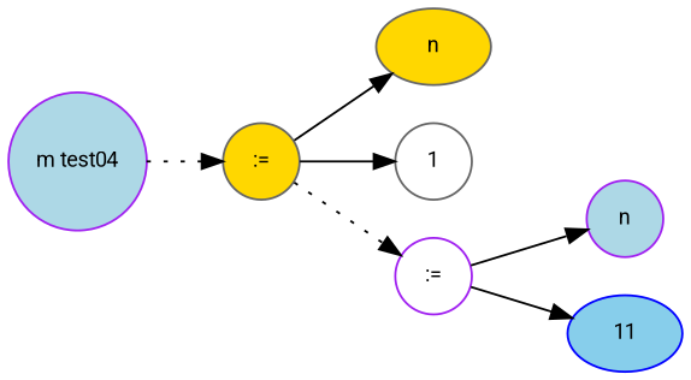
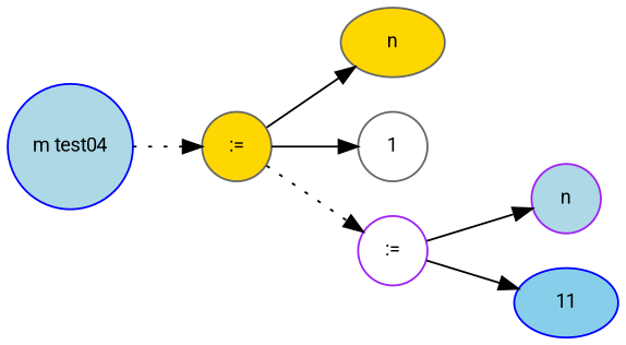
  digraph {
    fontname=Roboto
    fontsize=10
    rankdir=LR
    node [fontname=Roboto fontsize=10 shape=circle style=filled fillcolor=lightblue color=gray40]
    edge [fontname=Roboto fontsize=10]
-   n1 [label="m test04" color=purple]
+   n1 [label="m test04" color=blue]
    n2 [label=":=" fillcolor=gold]
    n3 [label=n shape=ellipse fillcolor=gold]
    n4 [label=1 fillcolor=white]
    n5 [label=":=" fillcolor=white color=purple]
    n6 [label=n color=purple]
    n7 [label=11 shape=ellipse fillcolor=skyblue color=blue]
    n1 -> n2 [style=dotted]
    n2 -> n3
    n2 -> n4
    n2 -> n5 [style=dotted]
    n5 -> n6
    n5 -> n7
  }
